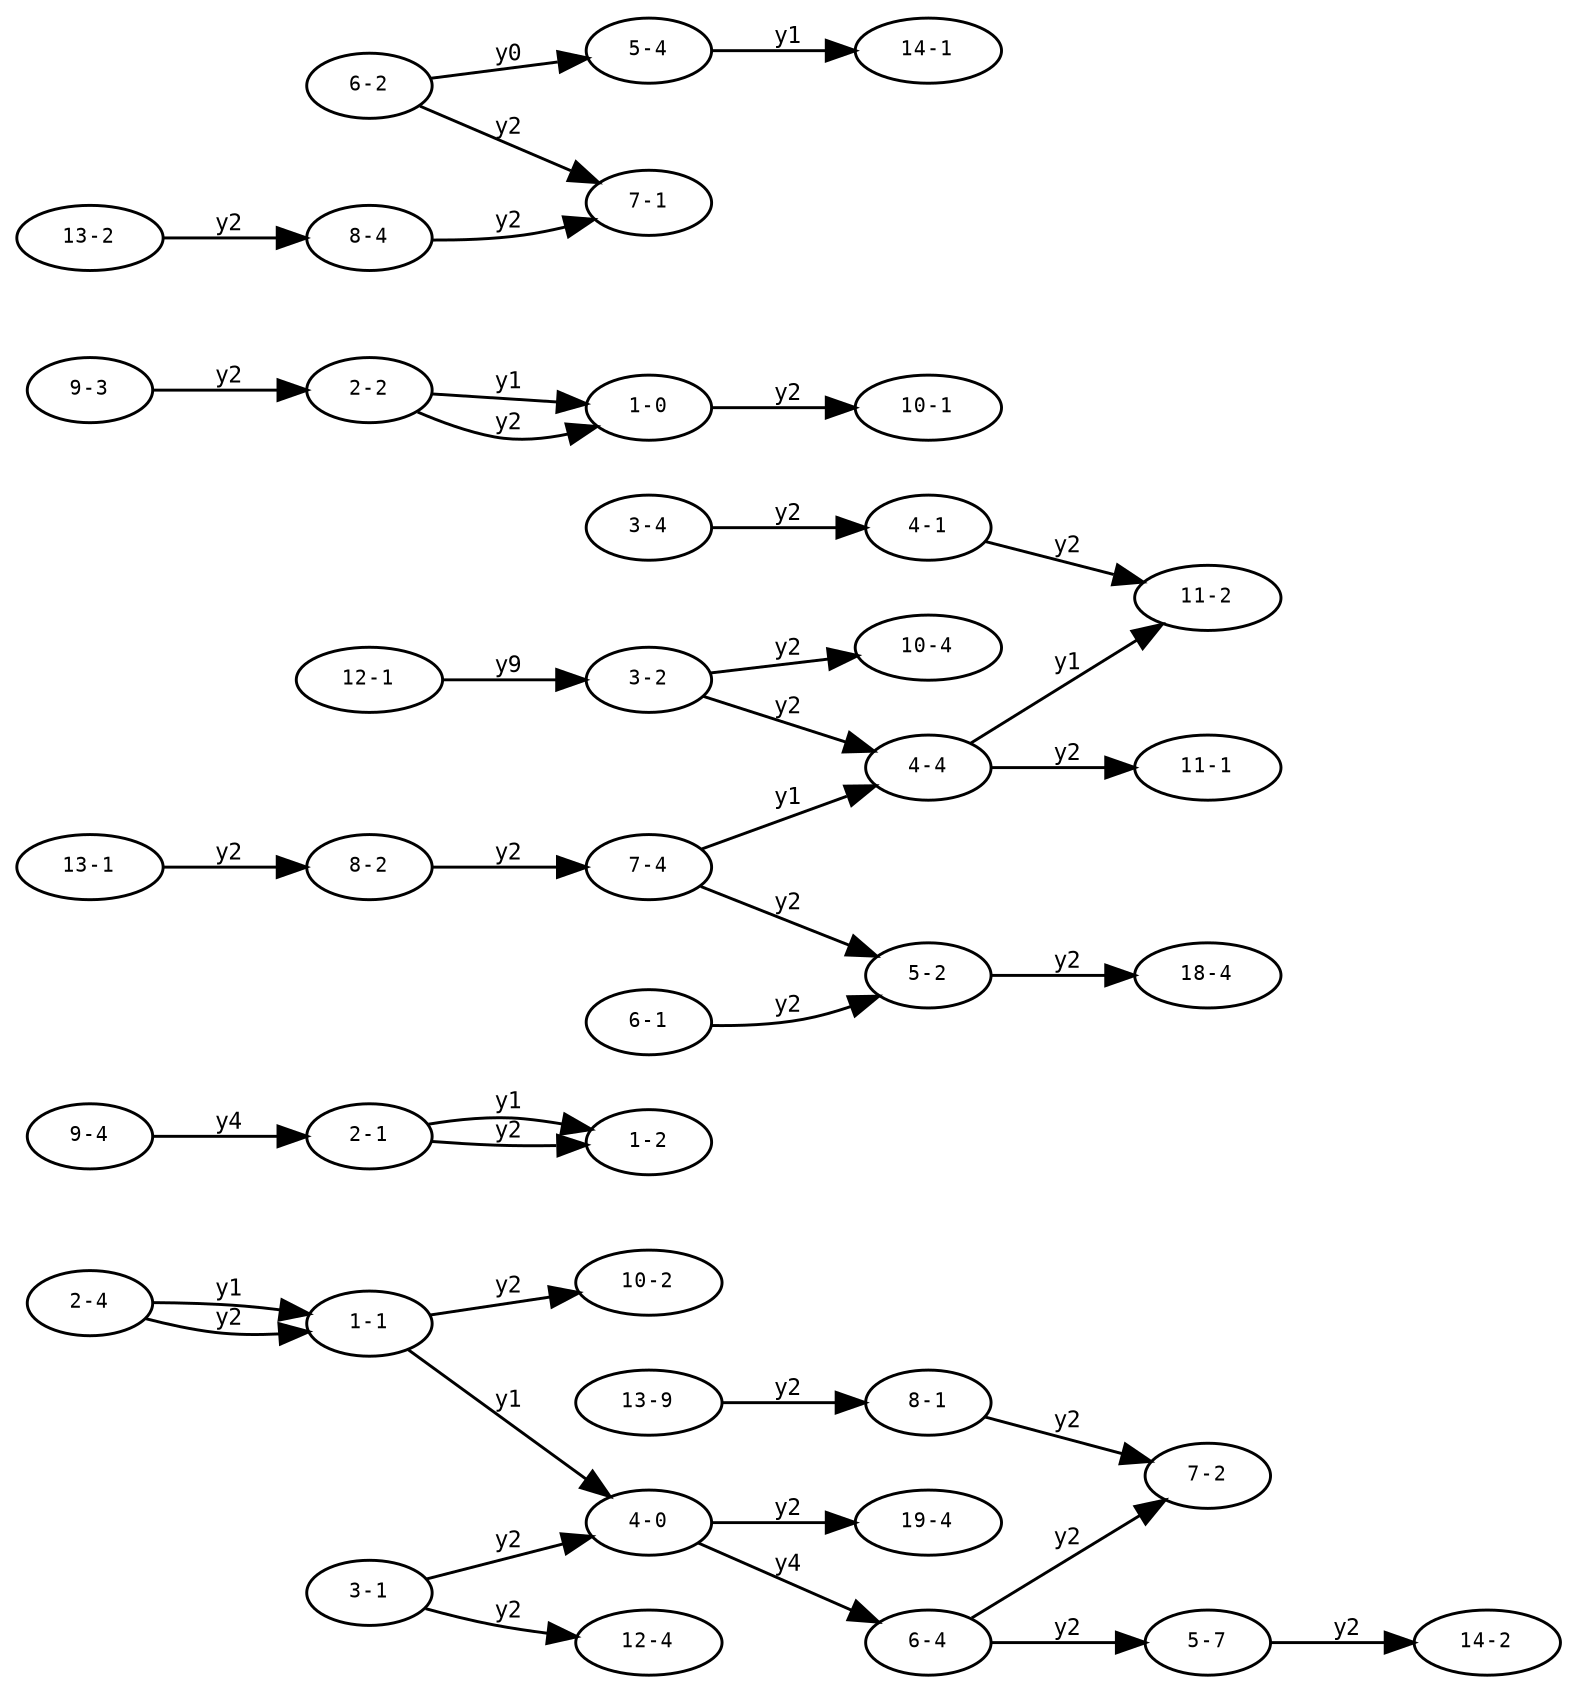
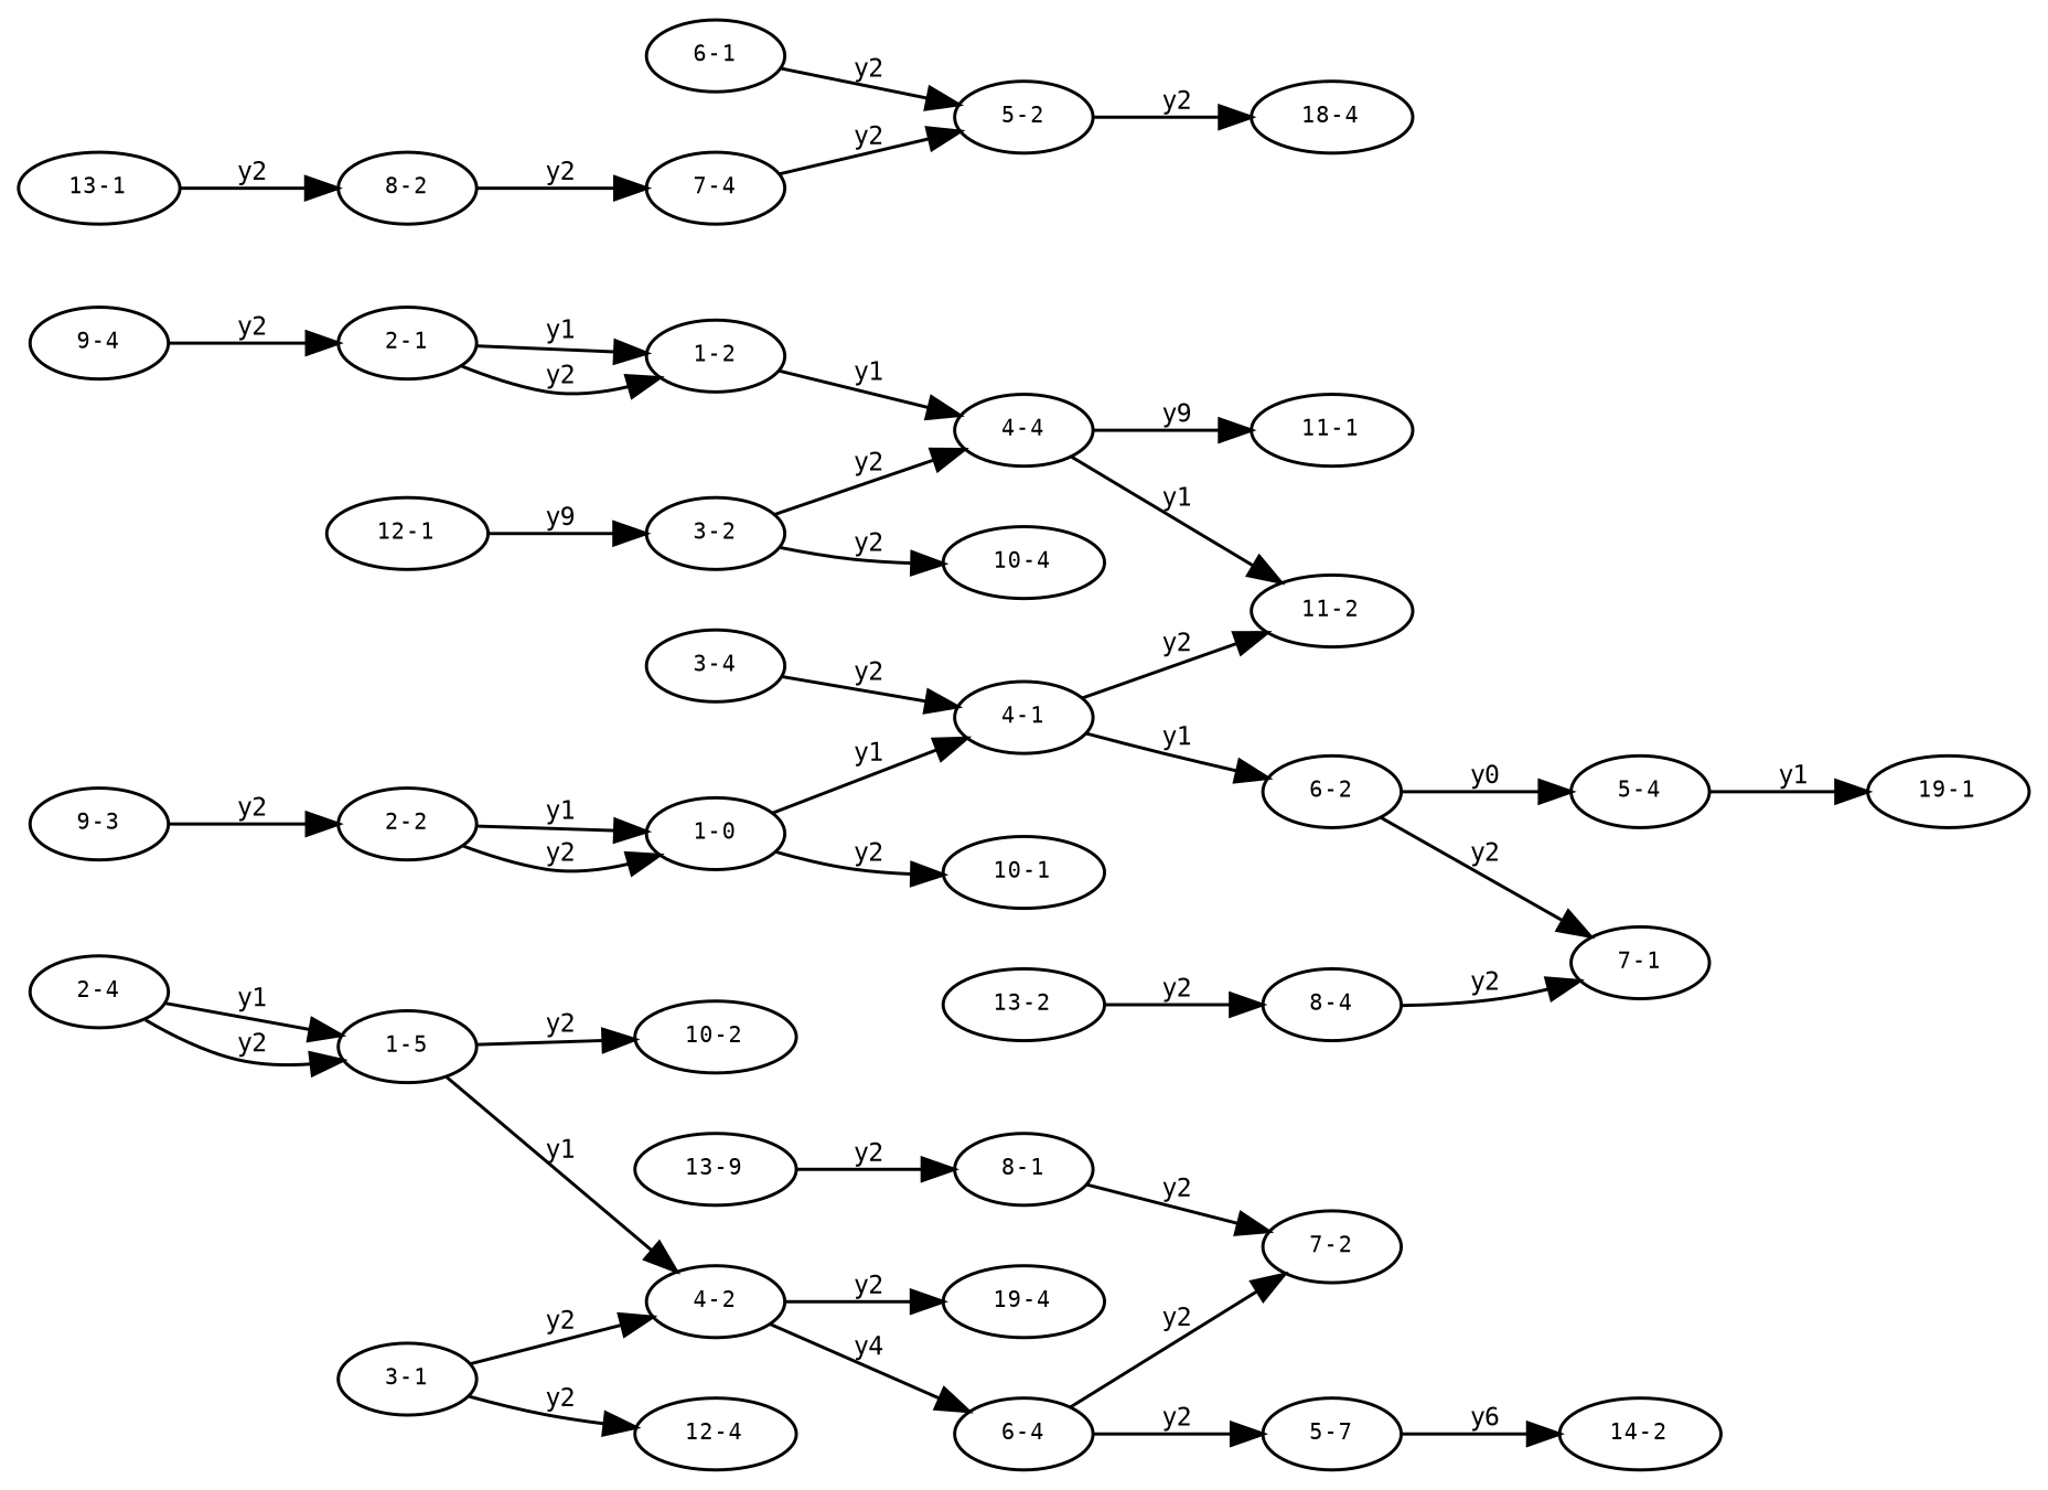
  digraph {
    fontname="DejaVu Sans Mono"
    rankdir=LR
    node [fontname="DejaVu Sans Mono" fontsize=7]
    edge [fontname="DejaVu Sans Mono" fontsize=8]
-   n1 [height=.01 label="1-1" width=.01]
-   n2 [height=.01 label="4-0" width=.01]
+   n1 [height=.01 label="1-5" width=.01]
+   n2 [height=.01 label="4-2" width=.01]
    n3 [height=.01 label="10-2" width=.01]
    n4 [height=.01 label="6-4" width=.01]
    n5 [height=.01 label="19-4" width=.01]
    n6 [height=.01 label="5-7" width=.01]
    n7 [height=.01 label="7-2" width=.01]
    n8 [height=.01 label="1-2" width=.01]
    n9 [height=.01 label="4-4" width=.01]
    n10 [height=.01 label="11-1" width=.01]
    n11 [height=.01 label="11-2" width=.01]
    n12 [height=.01 label="10-4" width=.01]
    n13 [height=.01 label="6-1" width=.01]
    n14 [height=.01 label="5-2" width=.01]
    n15 [height=.01 label="1-0" width=.01]
    n16 [height=.01 label="4-1" width=.01]
    n17 [height=.01 label="10-1" width=.01]
    n18 [height=.01 label="6-2" width=.01]
    n19 [height=.01 label="5-4" width=.01]
    n20 [height=.01 label="7-1" width=.01]
    n21 [height=.01 label="2-1" width=.01]
    n22 [height=.01 label="2-2" width=.01]
    n23 [height=.01 label="2-4" width=.01]
    n24 [height=.01 label="3-1" width=.01]
    n25 [height=.01 label="12-4" width=.01]
    n26 [height=.01 label="3-2" width=.01]
    n27 [height=.01 label="3-4" width=.01]
-   n28 [height=.01 label="14-1" width=.01]
+   n28 [height=.01 label="19-1" width=.01]
    n29 [height=.01 label="14-2" width=.01]
    n30 [height=.01 label="18-4" width=.01]
    n31 [height=.01 label="7-4" width=.01]
    n32 [height=.01 label="8-1" width=.01]
    n33 [height=.01 label="8-2" width=.01]
    n34 [height=.01 label="8-4" width=.01]
    n35 [height=.01 label="9-3" width=.01]
    n36 [height=.01 label="9-4" width=.01]
    n37 [height=.01 label="12-1" width=.01]
    n38 [height=.01 label="13-1" width=.01]
    n39 [height=.01 label="13-2" width=.01]
    n40 [height=.01 label="13-9" width=.01]
    n1 -> n2 [label=y1]
    n1 -> n3 [label=y2]
    n2 -> n4 [label=y4]
    n2 -> n5 [label=y2]
    n4 -> n6 [label=y2]
    n4 -> n7 [label=y2]
-   n6 -> n29 [label=y2]
-   n31 -> n9 [label=y1]
-   n9 -> n10 [label=y2]
+   n6 -> n29 [label=y6]
+   n8 -> n9 [label=y1]
+   n9 -> n10 [label=y9]
    n9 -> n11 [label=y1]
    n13 -> n14 [label=y2]
    n14 -> n30 [label=y2]
+   n15 -> n16 [label=y1]
    n15 -> n17 [label=y2]
    n16 -> n11 [label=y2]
+   n16 -> n18 [label=y1]
    n18 -> n19 [label=y0]
    n18 -> n20 [label=y2]
    n19 -> n28 [label=y1]
    n21 -> n8 [label=y1]
    n21 -> n8 [label=y2]
    n22 -> n15 [label=y1]
    n22 -> n15 [label=y2]
    n23 -> n1 [label=y1]
    n23 -> n1 [label=y2]
    n24 -> n2 [label=y2]
    n24 -> n25 [label=y2]
    n26 -> n9 [label=y2]
    n26 -> n12 [label=y2]
    n27 -> n16 [label=y2]
    n31 -> n14 [label=y2]
    n32 -> n7 [label=y2]
    n33 -> n31 [label=y2]
    n34 -> n20 [label=y2]
    n35 -> n22 [label=y2]
-   n36 -> n21 [label=y4]
+   n36 -> n21 [label=y2]
    n37 -> n26 [label=y9]
    n38 -> n33 [label=y2]
    n39 -> n34 [label=y2]
    n40 -> n32 [label=y2]
  }
